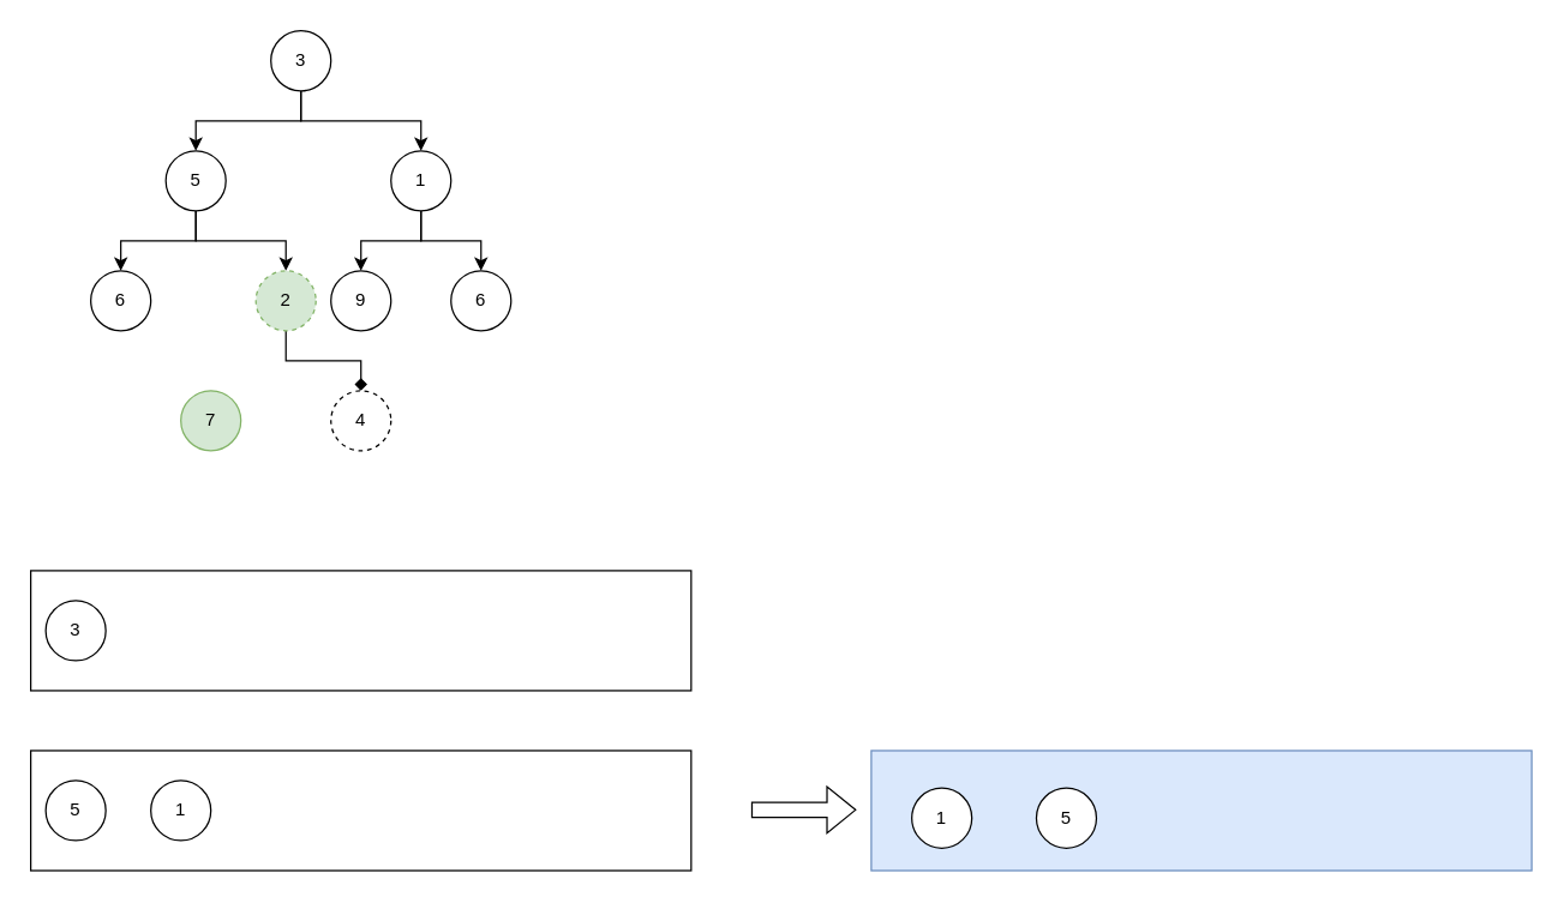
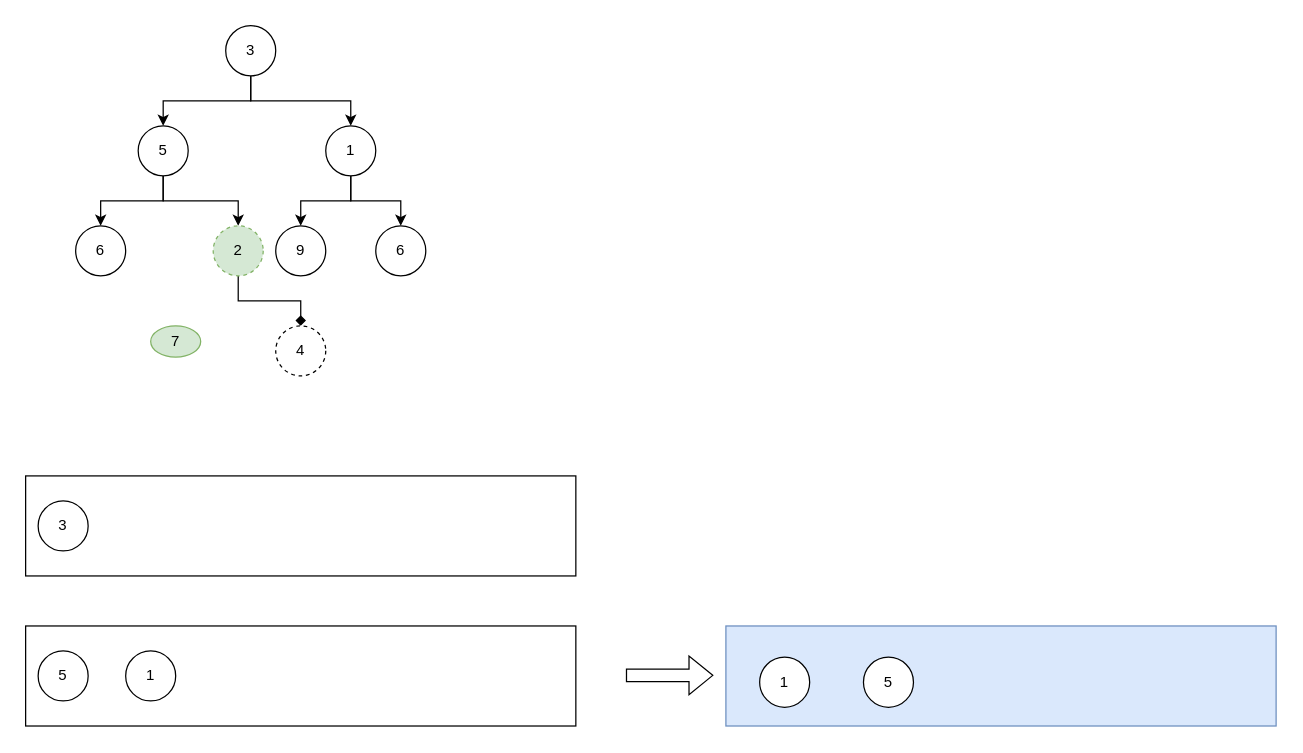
  <mxCell id="0" />
  <mxCell id="1" parent="0" />
  <mxCell id="2" style="edgeStyle=orthogonalEdgeStyle;rounded=0;orthogonalLoop=1;jettySize=auto;html=1;entryX=0.5;entryY=0;entryDx=0;entryDy=0;exitX=0.5;exitY=1;exitDx=0;exitDy=0;" edge="1" parent="1" source="4" target="7"><mxGeometry relative="1" as="geometry" /></mxCell>
  <mxCell id="3" style="edgeStyle=orthogonalEdgeStyle;rounded=0;orthogonalLoop=1;jettySize=auto;html=1;entryX=0.5;entryY=0;entryDx=0;entryDy=0;exitX=0.5;exitY=1;exitDx=0;exitDy=0;" edge="1" parent="1" source="4" target="10"><mxGeometry relative="1" as="geometry" /></mxCell>
  <mxCell id="4" value="3" style="ellipse;whiteSpace=wrap;html=1;aspect=fixed;" vertex="1" parent="1"><mxGeometry x="180" y="20" width="40" height="40" as="geometry" /></mxCell>
  <mxCell id="5" style="edgeStyle=orthogonalEdgeStyle;rounded=0;orthogonalLoop=1;jettySize=auto;html=1;entryX=0.5;entryY=0;entryDx=0;entryDy=0;exitX=0.5;exitY=1;exitDx=0;exitDy=0;" edge="1" parent="1" source="7" target="11"><mxGeometry relative="1" as="geometry" /></mxCell>
  <mxCell id="6" style="edgeStyle=orthogonalEdgeStyle;rounded=0;orthogonalLoop=1;jettySize=auto;html=1;entryX=0.5;entryY=0;entryDx=0;entryDy=0;exitX=0.5;exitY=1;exitDx=0;exitDy=0;" edge="1" parent="1" source="7" target="13"><mxGeometry relative="1" as="geometry" /></mxCell>
  <mxCell id="7" value="5" style="ellipse;whiteSpace=wrap;html=1;aspect=fixed;" vertex="1" parent="1"><mxGeometry x="110" y="100" width="40" height="40" as="geometry" /></mxCell>
  <mxCell id="8" style="edgeStyle=orthogonalEdgeStyle;rounded=0;orthogonalLoop=1;jettySize=auto;html=1;" edge="1" parent="1" source="10" target="16"><mxGeometry relative="1" as="geometry" /></mxCell>
  <mxCell id="9" style="edgeStyle=orthogonalEdgeStyle;rounded=0;orthogonalLoop=1;jettySize=auto;html=1;entryX=0.5;entryY=0;entryDx=0;entryDy=0;" edge="1" parent="1" source="10" target="17"><mxGeometry relative="1" as="geometry" /></mxCell>
  <mxCell id="10" value="1" style="ellipse;whiteSpace=wrap;html=1;aspect=fixed;" vertex="1" parent="1"><mxGeometry x="260" y="100" width="40" height="40" as="geometry" /></mxCell>
  <mxCell id="11" value="6" style="ellipse;whiteSpace=wrap;html=1;aspect=fixed;" vertex="1" parent="1"><mxGeometry x="60" y="180" width="40" height="40" as="geometry" /></mxCell>
  <mxCell id="12" style="edgeStyle=orthogonalEdgeStyle;rounded=0;orthogonalLoop=1;jettySize=auto;html=1;entryX=0.5;entryY=0;entryDx=0;entryDy=0;exitX=0.5;exitY=1;exitDx=0;exitDy=0;endArrow=diamond;" edge="1" parent="1" source="13" target="15"><mxGeometry relative="1" as="geometry" /></mxCell>
  <mxCell id="13" value="2" style="ellipse;whiteSpace=wrap;html=1;aspect=fixed;fillColor=#d5e8d4;strokeColor=#82b366;dashed=1;" vertex="1" parent="1"><mxGeometry x="170" y="180" width="40" height="40" as="geometry" /></mxCell>
- <mxCell id="14" value="7" style="ellipse;whiteSpace=wrap;html=1;aspect=fixed;fillColor=#d5e8d4;strokeColor=#82b366;" vertex="1" parent="1"><mxGeometry x="120" y="260" width="40" height="40" as="geometry" /></mxCell>
+ <mxCell id="14" value="7" style="ellipse;whiteSpace=wrap;html=1;aspect=fixed;fillColor=#d5e8d4;strokeColor=#82b366;" vertex="1" parent="1"><mxGeometry x="120" y="260" width="40" height="25" as="geometry" /></mxCell>
  <mxCell id="15" value="4" style="ellipse;whiteSpace=wrap;html=1;aspect=fixed;dashed=1;" vertex="1" parent="1"><mxGeometry x="220" y="260" width="40" height="40" as="geometry" /></mxCell>
  <mxCell id="16" value="9" style="ellipse;whiteSpace=wrap;html=1;aspect=fixed;" vertex="1" parent="1"><mxGeometry x="220" y="180" width="40" height="40" as="geometry" /></mxCell>
  <mxCell id="17" value="6" style="ellipse;whiteSpace=wrap;html=1;aspect=fixed;" vertex="1" parent="1"><mxGeometry x="300" y="180" width="40" height="40" as="geometry" /></mxCell>
  <mxCell id="18" value="" style="rounded=0;whiteSpace=wrap;html=1;" vertex="1" parent="1"><mxGeometry x="20" y="380" width="440" height="80" as="geometry" /></mxCell>
  <mxCell id="19" value="3" style="ellipse;whiteSpace=wrap;html=1;aspect=fixed;" vertex="1" parent="1"><mxGeometry x="30" y="400" width="40" height="40" as="geometry" /></mxCell>
  <mxCell id="20" value="" style="rounded=0;whiteSpace=wrap;html=1;" vertex="1" parent="1"><mxGeometry x="20" y="500" width="440" height="80" as="geometry" /></mxCell>
  <mxCell id="21" value="5" style="ellipse;whiteSpace=wrap;html=1;aspect=fixed;" vertex="1" parent="1"><mxGeometry x="30" y="520" width="40" height="40" as="geometry" /></mxCell>
  <mxCell id="22" value="1" style="ellipse;whiteSpace=wrap;html=1;aspect=fixed;" vertex="1" parent="1"><mxGeometry x="100" y="520" width="40" height="40" as="geometry" /></mxCell>
  <mxCell id="23" value="" style="shape=flexArrow;endArrow=classic;html=1;rounded=0;" edge="1" parent="1"><mxGeometry width="50" height="50" relative="1" as="geometry"><mxPoint x="500" y="539.5" as="sourcePoint" /><mxPoint x="570" y="539.5" as="targetPoint" /></mxGeometry></mxCell>
  <mxCell id="24" value="" style="rounded=0;whiteSpace=wrap;html=1;fillColor=#dae8fc;strokeColor=#6c8ebf;" vertex="1" parent="1"><mxGeometry x="580" y="500" width="440" height="80" as="geometry" /></mxCell>
  <mxCell id="25" value="1" style="ellipse;whiteSpace=wrap;html=1;aspect=fixed;" vertex="1" parent="1"><mxGeometry x="607" y="525" width="40" height="40" as="geometry" /></mxCell>
  <mxCell id="26" value="5" style="ellipse;whiteSpace=wrap;html=1;aspect=fixed;" vertex="1" parent="1"><mxGeometry x="690" y="525" width="40" height="40" as="geometry" /></mxCell>
